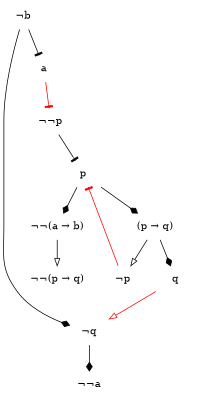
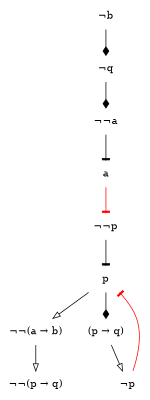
  digraph {
    node [shape=plaintext]
    edge [arrowhead=diamond]
    n1 [label="&not;b"]
    n2 [label="&not;q"]
    n3 [label="&not;&not;a"]
    n4 [label=a]
    n5 [label="&not;&not;p"]
    n6 [label=p]
    n7 [label="&not;&not;(a &rarr; b)"]
    n8 [label="(p &rarr; q)"]
    n9 [label="&not;&not;(p &rarr; q)"]
    n10 [label="&not;p"]
-   n11 [label=q]
    n1 -> n2
    n2 -> n3
-   n1 -> n4 [arrowhead=tee]
+   n3 -> n4 [arrowhead=tee]
    n4 -> n5 [arrowhead=tee color=red]
    n5 -> n6 [arrowhead=tee]
-   n6 -> n7
+   n6 -> n7 [arrowhead=onormal]
    n6 -> n8
    n7 -> n9 [arrowhead=onormal]
    n8 -> n10 [arrowhead=onormal]
-   n8 -> n11
    n10 -> n6 [arrowhead=tee arrowtail=normal color=red]
-   n11 -> n2 [arrowhead=onormal arrowtail=normal color=red]
  }
